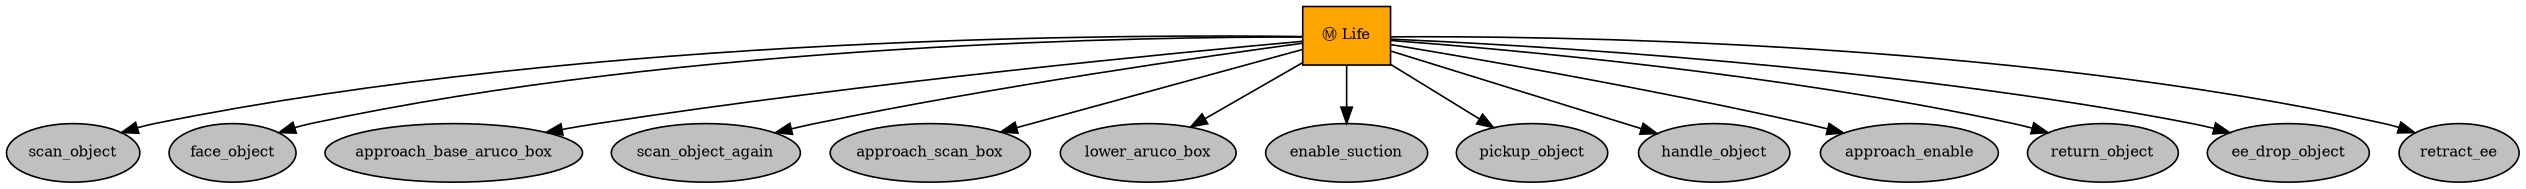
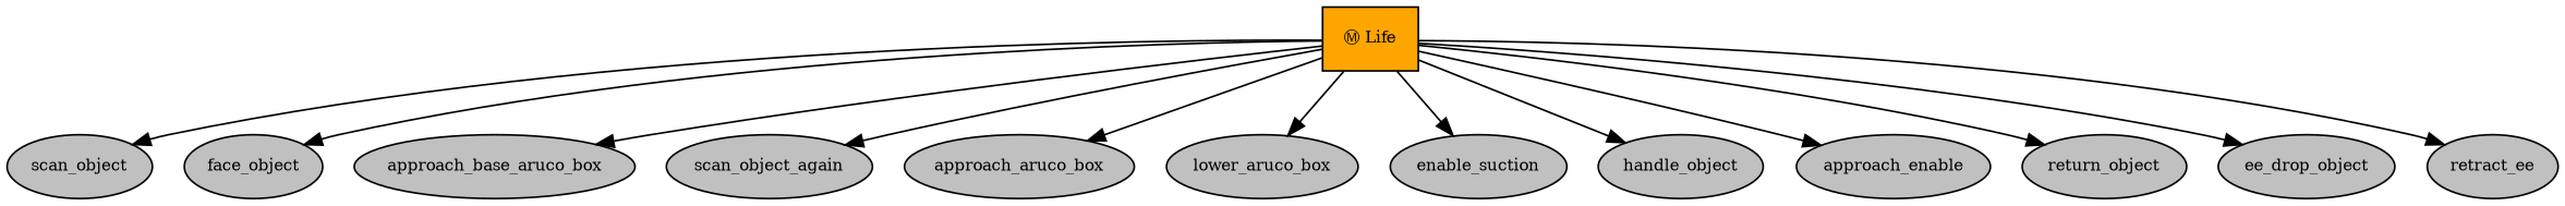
  digraph {
    fontname="times-roman"
    ordering=out
    node [fillcolor=gray fontcolor=black fontname="times-roman" fontsize=9 shape=ellipse style=filled]
    edge [fontname="times-roman"]
    n1 [fillcolor=orange label="Ⓜ Life" shape=box]
    n2 [label=scan_object]
    n3 [label=face_object]
    n4 [label=approach_base_aruco_box]
    n5 [label=scan_object_again]
-   n6 [label=approach_scan_box]
+   n6 [label=approach_aruco_box]
    n7 [label=lower_aruco_box]
    n8 [label=enable_suction]
-   n9 [label=pickup_object]
    n10 [label=handle_object]
    n11 [label=approach_enable]
    n12 [label=return_object]
    n13 [label=ee_drop_object]
    n14 [label=retract_ee]
    n1 -> n2
    n1 -> n3
    n1 -> n4
    n1 -> n5
    n1 -> n6
    n1 -> n7
    n1 -> n8
-   n1 -> n9
    n1 -> n10
    n1 -> n11
    n1 -> n12
    n1 -> n13
    n1 -> n14
  }
